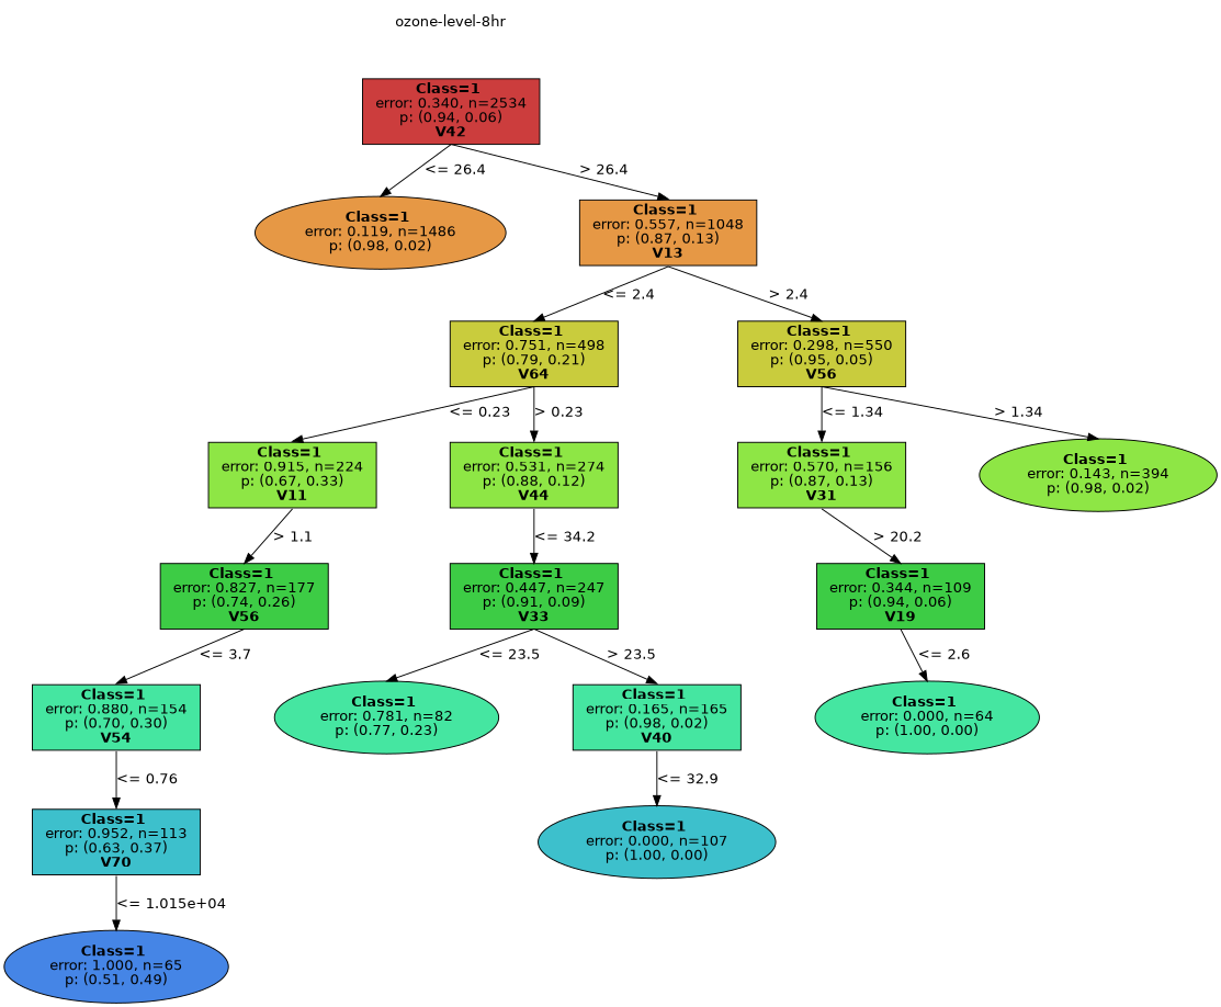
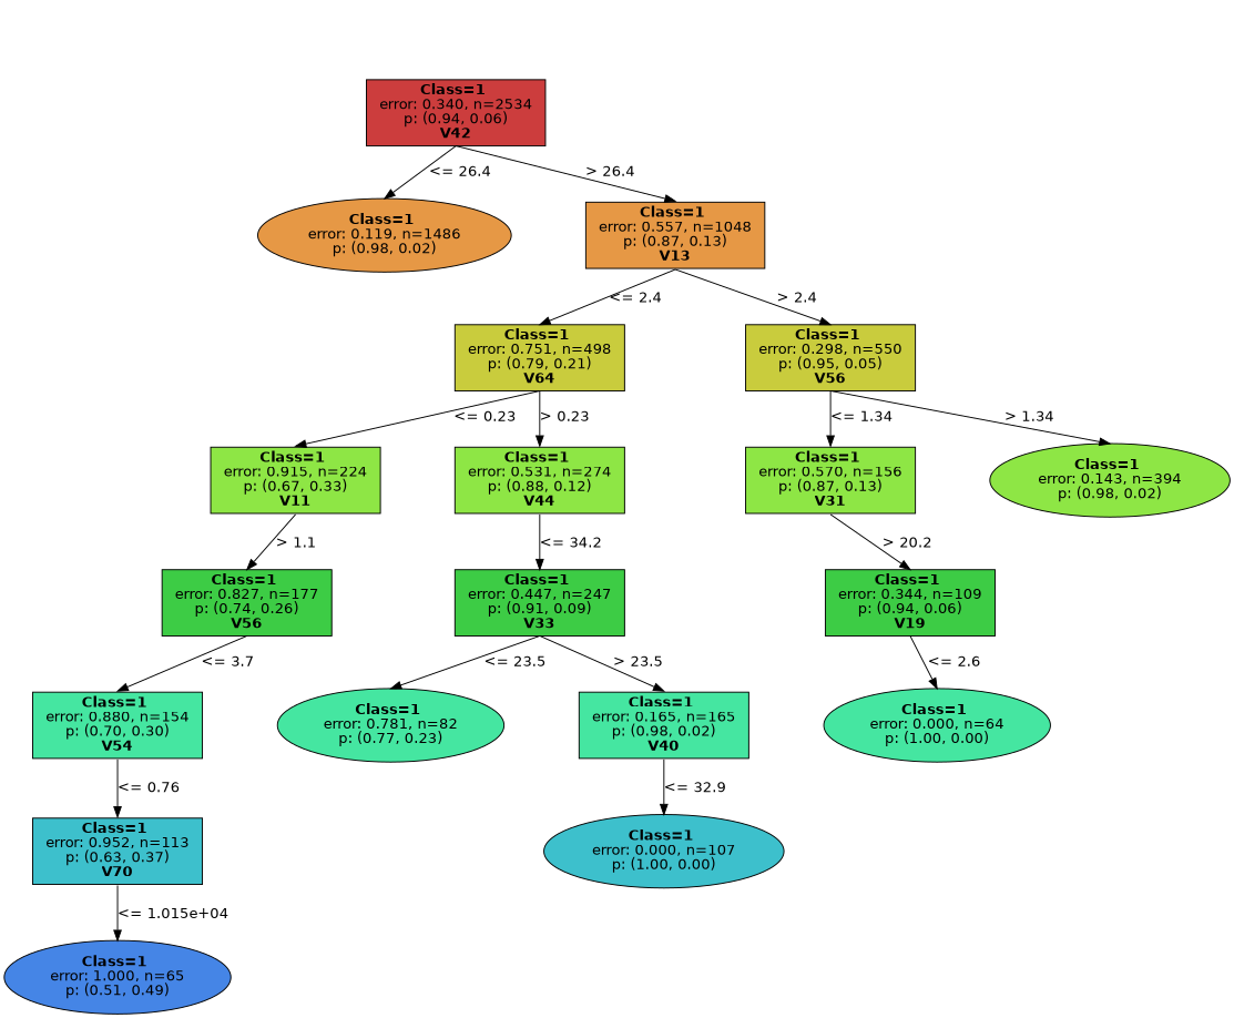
  digraph {
    nodesep=1
    ranksep=0.5
    splines=false
    node [color=black fillcolor="0.257 0.7 0.900" fontname=helvetica shape=rect style=filled]
    edge [fontname=helvetica headport=n tailport=s]
-   n1 [fillcolor=white label="ozone-level-8hr" shape=plaintext]
    n2 [fillcolor="0.000 0.7 0.800" label=<<b> Class=1 </b> <br/> error: 0.340, n=2534 <br/> p: (0.94, 0.06) <br/><b>V42</b>>]
    n3 [fillcolor="0.086 0.7 0.900" label=<<b> Class=1 </b> <br/> error: 0.119, n=1486 <br/> p: (0.98, 0.02) > shape=oval]
    n4 [fillcolor="0.086 0.7 0.900" label=<<b> Class=1 </b> <br/> error: 0.557, n=1048 <br/> p: (0.87, 0.13) <br/><b>V13</b>>]
    n5 [fillcolor="0.171 0.7 0.800" label=<<b> Class=1 </b> <br/> error: 0.751, n=498 <br/> p: (0.79, 0.21) <br/><b>V64</b>>]
    n6 [fillcolor="0.171 0.7 0.800" label=<<b> Class=1 </b> <br/> error: 0.298, n=550 <br/> p: (0.95, 0.05) <br/><b>V56</b>>]
    n7 [label=<<b> Class=1 </b> <br/> error: 0.915, n=224 <br/> p: (0.67, 0.33) <br/><b>V11</b>>]
    n8 [label=<<b> Class=1 </b> <br/> error: 0.531, n=274 <br/> p: (0.88, 0.12) <br/><b>V44</b>>]
    n9 [fillcolor="0.343 0.7 0.800" label=<<b> Class=1 </b> <br/> error: 0.827, n=177 <br/> p: (0.74, 0.26) <br/><b>V56</b>>]
    n10 [fillcolor="0.429 0.7 0.900" label=<<b> Class=1 </b> <br/> error: 0.880, n=154 <br/> p: (0.70, 0.30) <br/><b>V54</b>>]
    n11 [fillcolor="0.514 0.7 0.800" label=<<b> Class=1 </b> <br/> error: 0.952, n=113 <br/> p: (0.63, 0.37) <br/><b>V70</b>>]
    n12 [fillcolor="0.600 0.7 0.900" label=<<b> Class=1 </b> <br/> error: 1.000, n=65 <br/> p: (0.51, 0.49) > shape=oval]
    n13 [fillcolor="0.343 0.7 0.800" label=<<b> Class=1 </b> <br/> error: 0.447, n=247 <br/> p: (0.91, 0.09) <br/><b>V33</b>>]
    n14 [fillcolor="0.429 0.7 0.900" label=<<b> Class=1 </b> <br/> error: 0.781, n=82 <br/> p: (0.77, 0.23) > shape=oval]
    n15 [fillcolor="0.429 0.7 0.900" label=<<b> Class=1 </b> <br/> error: 0.165, n=165 <br/> p: (0.98, 0.02) <br/><b>V40</b>>]
    n16 [fillcolor="0.514 0.7 0.800" label=<<b> Class=1 </b> <br/> error: 0.000, n=107 <br/> p: (1.00, 0.00) > shape=oval]
    n17 [label=<<b> Class=1 </b> <br/> error: 0.570, n=156 <br/> p: (0.87, 0.13) <br/><b>V31</b>>]
    n18 [label=<<b> Class=1 </b> <br/> error: 0.143, n=394 <br/> p: (0.98, 0.02) > shape=oval]
    n19 [fillcolor="0.343 0.7 0.800" label=<<b> Class=1 </b> <br/> error: 0.344, n=109 <br/> p: (0.94, 0.06) <br/><b>V19</b>>]
    n20 [fillcolor="0.429 0.7 0.900" label=<<b> Class=1 </b> <br/> error: 0.000, n=64 <br/> p: (1.00, 0.00) > shape=oval]
-   n1 -> n2 [style=invis]
    n2 -> n3 [label="<= 26.4"]
    n2 -> n4 [label="> 26.4"]
    n4 -> n5 [label="<= 2.4"]
    n4 -> n6 [label="> 2.4"]
    n5 -> n7 [label="<= 0.23"]
    n5 -> n8 [label="> 0.23"]
    n6 -> n17 [label="<= 1.34"]
    n6 -> n18 [label="> 1.34"]
    n7 -> n9 [label="> 1.1"]
    n8 -> n13 [label="<= 34.2"]
    n9 -> n10 [label="<= 3.7"]
    n10 -> n11 [label="<= 0.76"]
    n11 -> n12 [label="<= 1.015e+04"]
    n13 -> n14 [label="<= 23.5"]
    n13 -> n15 [label="> 23.5"]
    n15 -> n16 [label="<= 32.9"]
    n17 -> n19 [label="> 20.2"]
    n19 -> n20 [label="<= 2.6"]
  }
